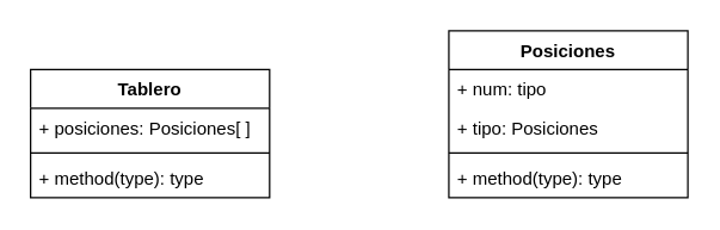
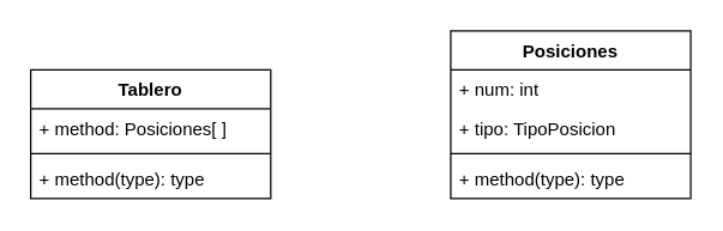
  <mxCell id="0" />
  <mxCell id="1" parent="0" />
  <mxCell id="2" value="Tablero" style="swimlane;fontStyle=1;align=center;verticalAlign=top;childLayout=stackLayout;horizontal=1;startSize=26;horizontalStack=0;resizeParent=1;resizeParentMax=0;resizeLast=0;collapsible=1;marginBottom=0;" vertex="1" parent="1"><mxGeometry x="20" y="46" width="160" height="86" as="geometry" /></mxCell>
- <mxCell id="3" value="+ posiciones: Posiciones[ ]" style="text;strokeColor=none;fillColor=none;align=left;verticalAlign=top;spacingLeft=4;spacingRight=4;overflow=hidden;rotatable=0;points=[[0,0.5],[1,0.5]];portConstraint=eastwest;" vertex="1" parent="2"><mxGeometry y="26" width="160" height="26" as="geometry" /></mxCell>
+ <mxCell id="3" value="+ method: Posiciones[ ]" style="text;strokeColor=none;fillColor=none;align=left;verticalAlign=top;spacingLeft=4;spacingRight=4;overflow=hidden;rotatable=0;points=[[0,0.5],[1,0.5]];portConstraint=eastwest;" vertex="1" parent="2"><mxGeometry y="26" width="160" height="26" as="geometry" /></mxCell>
  <mxCell id="4" value="" style="line;strokeWidth=1;fillColor=none;align=left;verticalAlign=middle;spacingTop=-1;spacingLeft=3;spacingRight=3;rotatable=0;labelPosition=right;points=[];portConstraint=eastwest;" vertex="1" parent="2"><mxGeometry y="52" width="160" height="8" as="geometry" /></mxCell>
  <mxCell id="5" value="+ method(type): type" style="text;strokeColor=none;fillColor=none;align=left;verticalAlign=top;spacingLeft=4;spacingRight=4;overflow=hidden;rotatable=0;points=[[0,0.5],[1,0.5]];portConstraint=eastwest;" vertex="1" parent="2"><mxGeometry y="60" width="160" height="26" as="geometry" /></mxCell>
  <mxCell id="6" value="Posiciones" style="swimlane;fontStyle=1;align=center;verticalAlign=top;childLayout=stackLayout;horizontal=1;startSize=26;horizontalStack=0;resizeParent=1;resizeParentMax=0;resizeLast=0;collapsible=1;marginBottom=0;" vertex="1" parent="1"><mxGeometry x="300" y="20" width="160" height="112" as="geometry" /></mxCell>
- <mxCell id="7" value="+ num: tipo" style="text;strokeColor=none;fillColor=none;align=left;verticalAlign=top;spacingLeft=4;spacingRight=4;overflow=hidden;rotatable=0;points=[[0,0.5],[1,0.5]];portConstraint=eastwest;" vertex="1" parent="6"><mxGeometry y="26" width="160" height="26" as="geometry" /></mxCell>
- <mxCell id="8" value="+ tipo: Posiciones" style="text;strokeColor=none;fillColor=none;align=left;verticalAlign=top;spacingLeft=4;spacingRight=4;overflow=hidden;rotatable=0;points=[[0,0.5],[1,0.5]];portConstraint=eastwest;" vertex="1" parent="6"><mxGeometry y="52" width="160" height="26" as="geometry" /></mxCell>
+ <mxCell id="7" value="+ num: int" style="text;strokeColor=none;fillColor=none;align=left;verticalAlign=top;spacingLeft=4;spacingRight=4;overflow=hidden;rotatable=0;points=[[0,0.5],[1,0.5]];portConstraint=eastwest;" vertex="1" parent="6"><mxGeometry y="26" width="160" height="26" as="geometry" /></mxCell>
+ <mxCell id="8" value="+ tipo: TipoPosicion" style="text;strokeColor=none;fillColor=none;align=left;verticalAlign=top;spacingLeft=4;spacingRight=4;overflow=hidden;rotatable=0;points=[[0,0.5],[1,0.5]];portConstraint=eastwest;" vertex="1" parent="6"><mxGeometry y="52" width="160" height="26" as="geometry" /></mxCell>
  <mxCell id="9" value="" style="line;strokeWidth=1;fillColor=none;align=left;verticalAlign=middle;spacingTop=-1;spacingLeft=3;spacingRight=3;rotatable=0;labelPosition=right;points=[];portConstraint=eastwest;" vertex="1" parent="6"><mxGeometry y="78" width="160" height="8" as="geometry" /></mxCell>
  <mxCell id="10" value="+ method(type): type" style="text;strokeColor=none;fillColor=none;align=left;verticalAlign=top;spacingLeft=4;spacingRight=4;overflow=hidden;rotatable=0;points=[[0,0.5],[1,0.5]];portConstraint=eastwest;" vertex="1" parent="6"><mxGeometry y="86" width="160" height="26" as="geometry" /></mxCell>
